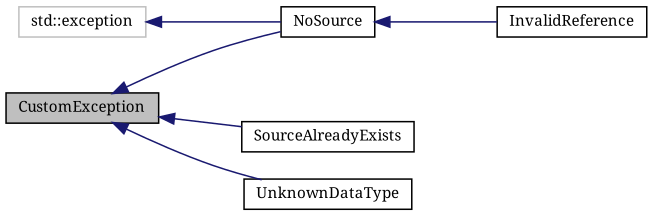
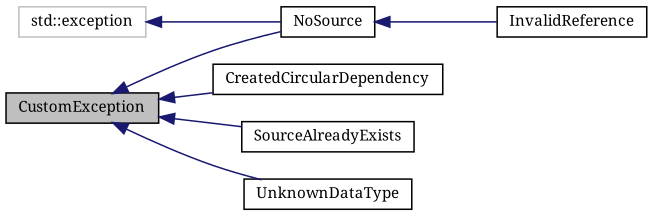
  digraph {
    fontname="Noto Serif"
    rankdir=LR
    node [color=black fillcolor=white fontname="Noto Serif" fontsize=10 shape=record style=filled]
    edge [color=midnightblue dir=back fontname="Noto Serif" fontsize=10 labelfontname=Helvetica labelfontsize=10 style=solid]
    n1 [fillcolor=grey75 fontcolor=black height=0.2 label=CustomException width=0.4]
+   n2 [height=0.2 label=CreatedCircularDependency width=0.4]
    n3 [height=0.2 label=NoSource width=0.4]
    n4 [height=0.2 label=SourceAlreadyExists width=0.4]
    n5 [height=0.2 label=UnknownDataType width=0.4]
    n6 [height=0.2 label=InvalidReference width=0.4]
    n7 [color=grey75 height=0.2 label="std::exception" width=0.4]
+   n1 -> n2
    n1 -> n3
    n1 -> n4
    n1 -> n5
    n3 -> n6
    n7 -> n3
  }
